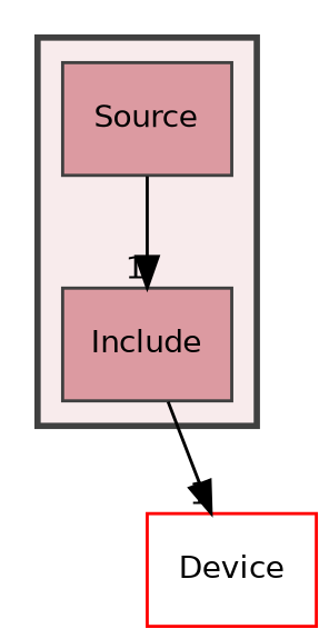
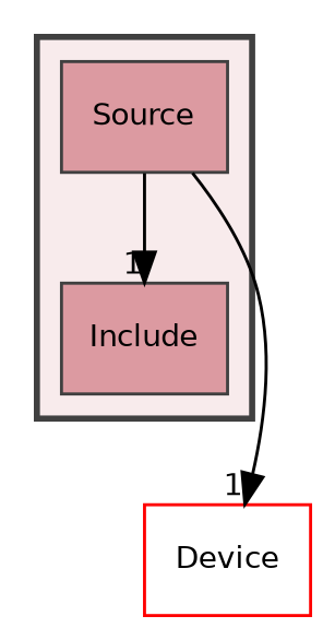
  digraph {
    compound=true
    node [color=grey25 fillcolor="#dc9aa1" fontname=Helvetica fontsize=10 shape=box style="filled,"]
    edge [fontname=Helvetica fontsize=10 headlabel=1 labeldistance=1.5 labelfontname=Helvetica labelfontsize=10]
    n1 [label=Include]
    n2 [label=Source]
    n3 [color=red fillcolor="#f8ebec" label=Device style=""]
    subgraph cluster_1 {
      bgcolor="#f8ebec"
      fontname=Helvetica
      fontsize=10
      pencolor=grey25
      style="filled,bold,"
      n1
      n2
    }
    n2 -> n1
-   n1 -> n3
+   n2 -> n3
  }
